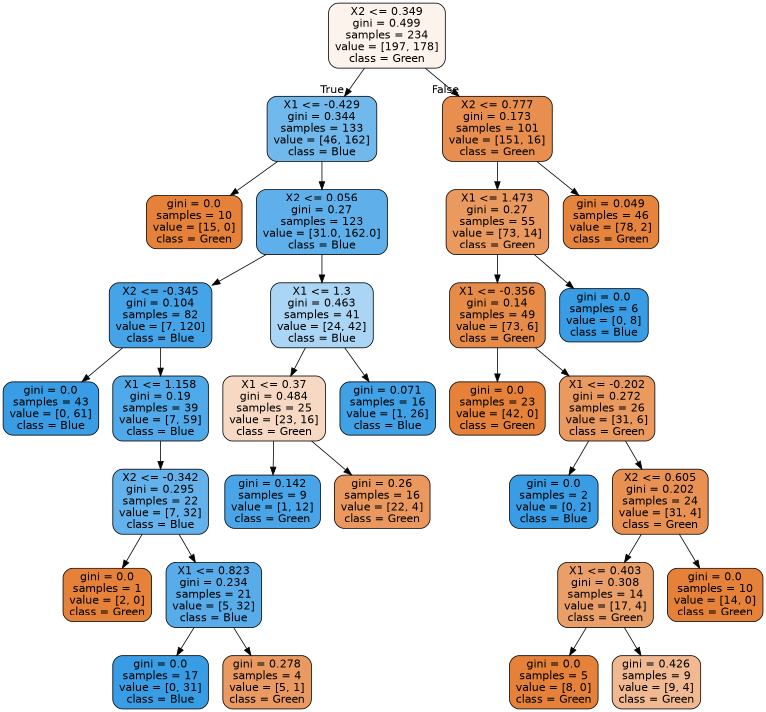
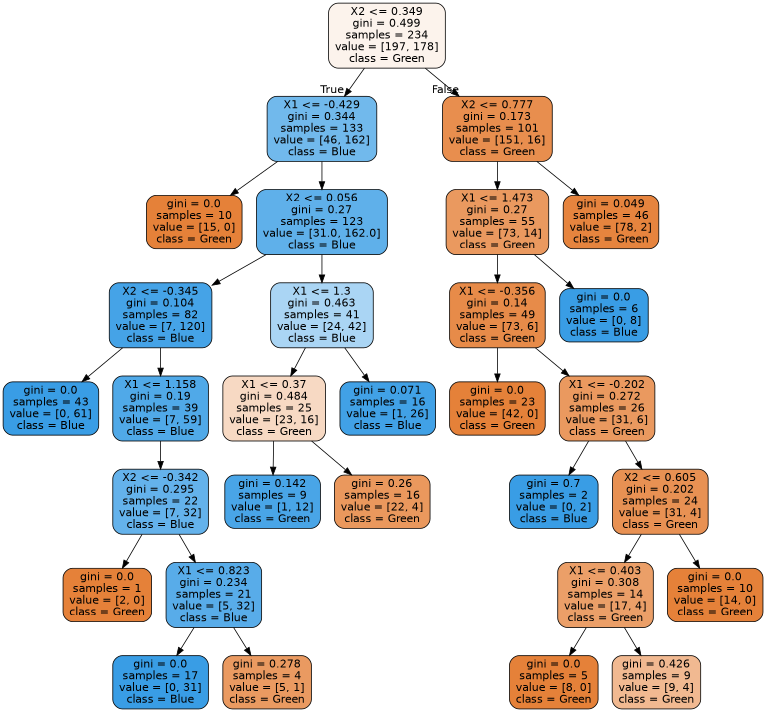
  digraph {
    node [color=black fillcolor="#e58139" fontname=helvetica shape=box style="filled, rounded"]
    edge [fontname=helvetica]
    n1 [fillcolor="#fcf3ec" label="X2 <= 0.349\ngini = 0.499\nsamples = 234\nvalue = [197, 178]\nclass = Green"]
    n2 [fillcolor="#71b9ec" label="X1 <= -0.429\ngini = 0.344\nsamples = 133\nvalue = [46, 162]\nclass = Blue"]
    n3 [fillcolor="#e88e4e" label="X2 <= 0.777\ngini = 0.173\nsamples = 101\nvalue = [151, 16]\nclass = Green"]
    n4 [label="gini = 0.0\nsamples = 10\nvalue = [15, 0]\nclass = Green"]
    n5 [fillcolor="#5fb0ea" label="X2 <= 0.056\ngini = 0.27\nsamples = 123\nvalue = [31.0, 162.0]\nclass = Blue"]
    n6 [fillcolor="#ea995f" label="X1 <= 1.473\ngini = 0.27\nsamples = 55\nvalue = [73, 14]\nclass = Green"]
    n7 [fillcolor="#e6843e" label="gini = 0.049\nsamples = 46\nvalue = [78, 2]\nclass = Green"]
    n8 [fillcolor="#45a3e7" label="X2 <= -0.345\ngini = 0.104\nsamples = 82\nvalue = [7, 120]\nclass = Blue"]
    n9 [fillcolor="#aad5f4" label="X1 <= 1.3\ngini = 0.463\nsamples = 41\nvalue = [24, 42]\nclass = Blue"]
    n10 [fillcolor="#399de5" label="gini = 0.0\nsamples = 43\nvalue = [0, 61]\nclass = Blue"]
    n11 [fillcolor="#50a9e8" label="X1 <= 1.158\ngini = 0.19\nsamples = 39\nvalue = [7, 59]\nclass = Blue"]
    n12 [fillcolor="#f7d9c3" label="X1 <= 0.37\ngini = 0.484\nsamples = 25\nvalue = [23, 16]\nclass = Green"]
    n13 [fillcolor="#41a1e6" label="gini = 0.071\nsamples = 16\nvalue = [1, 26]\nclass = Blue"]
    n14 [fillcolor="#64b2eb" label="X2 <= -0.342\ngini = 0.295\nsamples = 22\nvalue = [7, 32]\nclass = Blue"]
    n15 [label="gini = 0.0\nsamples = 1\nvalue = [2, 0]\nclass = Green"]
    n16 [fillcolor="#58ace9" label="X1 <= 0.823\ngini = 0.234\nsamples = 21\nvalue = [5, 32]\nclass = Blue"]
    n17 [fillcolor="#399de5" label="gini = 0.0\nsamples = 17\nvalue = [0, 31]\nclass = Blue"]
    n18 [fillcolor="#ea9a61" label="gini = 0.278\nsamples = 4\nvalue = [5, 1]\nclass = Green"]
    n19 [fillcolor="#49a5e7" label="gini = 0.142\nsamples = 9\nvalue = [1, 12]\nclass = Green"]
    n20 [fillcolor="#ea985d" label="gini = 0.26\nsamples = 16\nvalue = [22, 4]\nclass = Green"]
    n21 [fillcolor="#e78b49" label="X1 <= -0.356\ngini = 0.14\nsamples = 49\nvalue = [73, 6]\nclass = Green"]
    n22 [fillcolor="#399de5" label="gini = 0.0\nsamples = 6\nvalue = [0, 8]\nclass = Blue"]
    n23 [label="gini = 0.0\nsamples = 23\nvalue = [42, 0]\nclass = Green"]
    n24 [fillcolor="#ea995f" label="X1 <= -0.202\ngini = 0.272\nsamples = 26\nvalue = [31, 6]\nclass = Green"]
-   n25 [fillcolor="#399de5" label="gini = 0.0\nsamples = 2\nvalue = [0, 2]\nclass = Blue"]
+   n25 [fillcolor="#399de5" label="gini = 0.7\nsamples = 2\nvalue = [0, 2]\nclass = Blue"]
    n26 [fillcolor="#e89153" label="X2 <= 0.605\ngini = 0.202\nsamples = 24\nvalue = [31, 4]\nclass = Green"]
    n27 [fillcolor="#eb9f68" label="X1 <= 0.403\ngini = 0.308\nsamples = 14\nvalue = [17, 4]\nclass = Green"]
    n28 [label="gini = 0.0\nsamples = 10\nvalue = [14, 0]\nclass = Green"]
    n29 [label="gini = 0.0\nsamples = 5\nvalue = [8, 0]\nclass = Green"]
    n30 [fillcolor="#f1b991" label="gini = 0.426\nsamples = 9\nvalue = [9, 4]\nclass = Green"]
    n1 -> n2 [headlabel=True labelangle=45 labeldistance=2.5]
    n1 -> n3 [headlabel=False labelangle=-45 labeldistance=2.5]
    n2 -> n4
    n2 -> n5
    n3 -> n6
    n3 -> n7
    n5 -> n8
    n5 -> n9
    n6 -> n21
    n6 -> n22
    n8 -> n10
    n8 -> n11
    n9 -> n12
    n9 -> n13
    n11 -> n14
    n12 -> n19
    n12 -> n20
    n14 -> n15
    n14 -> n16
    n16 -> n17
    n16 -> n18
    n21 -> n23
    n21 -> n24
    n24 -> n25
    n24 -> n26
    n26 -> n27
    n26 -> n28
    n27 -> n29
    n27 -> n30
  }
